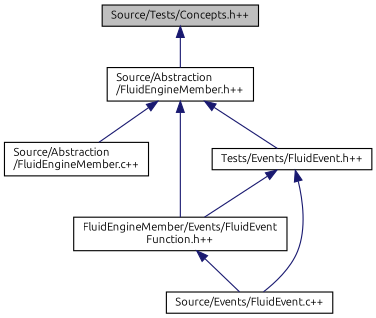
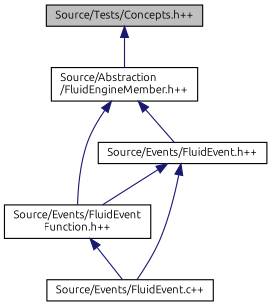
  digraph {
    fontname=Ubuntu
    node [color=black fillcolor=white fontname=Ubuntu fontsize=10 shape=record style=filled]
    edge [color=midnightblue dir=back fontname=Ubuntu fontsize=10 labelfontname=Helvetica labelfontsize=10 style=solid]
    n1 [fillcolor=grey75 fontcolor=black height=0.2 label="Source/Tests/Concepts.h++" width=0.4]
    n2 [height=0.2 label="Source/Abstraction\l/FluidEngineMember.h++" width=0.4]
-   n3 [height=0.2 label="Source/Abstraction\l/FluidEngineMember.c++" width=0.4]
-   n4 [height=0.2 label="Tests/Events/FluidEvent.h++" width=0.4]
-   n5 [height=0.2 label="FluidEngineMember/Events/FluidEvent\lFunction.h++" width=0.4]
+   n4 [height=0.2 label="Source/Events/FluidEvent.h++" width=0.4]
+   n5 [height=0.2 label="Source/Events/FluidEvent\lFunction.h++" width=0.4]
    n6 [height=0.2 label="Source/Events/FluidEvent.c++" width=0.4]
    n1 -> n2
-   n2 -> n3
    n2 -> n4
    n2 -> n5
    n4 -> n5
    n4 -> n6
    n5 -> n6
  }
